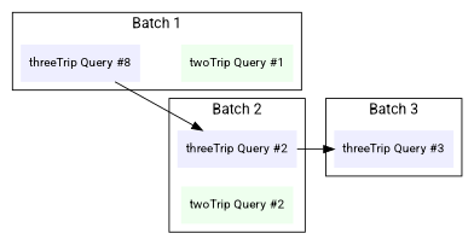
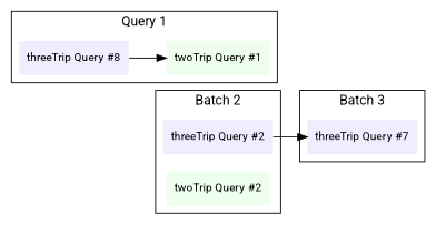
  digraph {
    compound=true
    fontname=Roboto
    rankdir=LR
    node [color=none fillcolor="#eeeeff" fontname=Roboto fontsize=12 shape=rectangle style=filled]
    edge [fontname=Roboto]
    n1 [label="threeTrip Query #8"]
    n2 [fillcolor="#eeffee" label="twoTrip Query #1"]
    n3 [label="threeTrip Query #2"]
    n4 [fillcolor="#eeffee" label="twoTrip Query #2"]
-   n5 [label="threeTrip Query #3"]
+   n5 [label="threeTrip Query #7"]
    subgraph cluster_1 {
-     label="Batch 1"
+     label="Query 1"
      n1
      n2
    }
    subgraph cluster_2 {
      label="Batch 2"
      n3
      n4
    }
    subgraph cluster_3 {
      label="Batch 3"
      n5
    }
-   n1 -> n3
+   n1 -> n2
    n3 -> n5
  }
